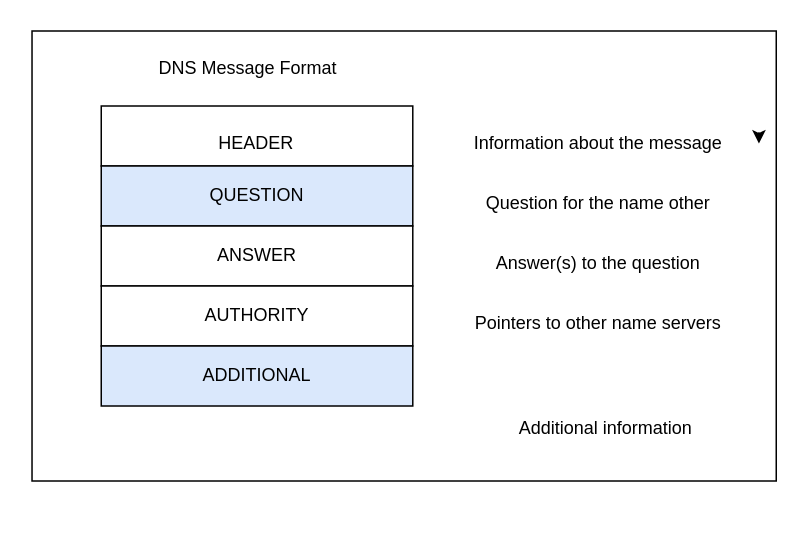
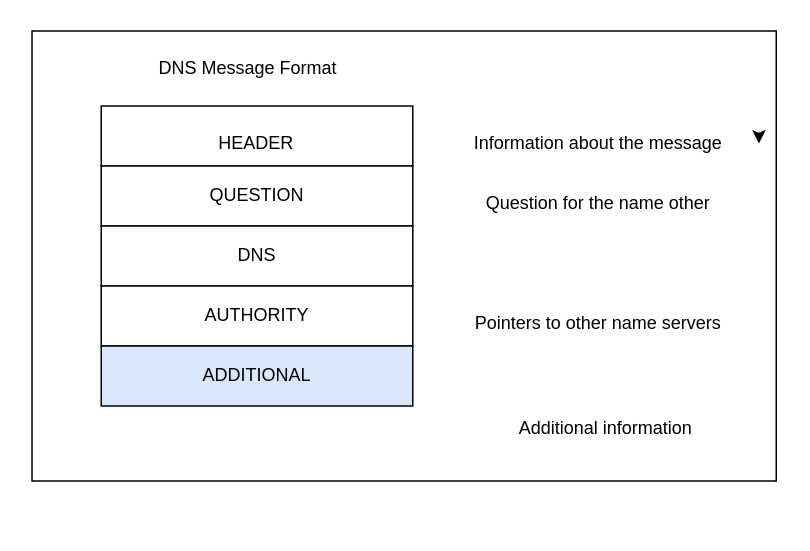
  <mxCell id="0" />
  <mxCell id="1" parent="0" />
  <mxCell id="2" value="" style="group" vertex="1" connectable="0" parent="1"><mxGeometry x="67" y="70" width="450.002" height="275" as="geometry" /></mxCell>
  <mxCell id="3" value="" style="rounded=0;whiteSpace=wrap;html=1;" vertex="1" parent="2"><mxGeometry x="-46.154" y="-50" width="496.154" height="300" as="geometry" /></mxCell>
  <mxCell id="4" value="" style="rounded=0;whiteSpace=wrap;html=1;" vertex="1" parent="2"><mxGeometry width="207.692" height="40" as="geometry" /></mxCell>
- <mxCell id="5" value="QUESTION" style="rounded=0;whiteSpace=wrap;html=1;fillColor=#dae8fc;" vertex="1" parent="2"><mxGeometry y="40" width="207.692" height="40" as="geometry" /></mxCell>
- <mxCell id="6" value="ANSWER" style="rounded=0;whiteSpace=wrap;html=1;" vertex="1" parent="2"><mxGeometry y="80" width="207.692" height="40" as="geometry" /></mxCell>
+ <mxCell id="5" value="QUESTION" style="rounded=0;whiteSpace=wrap;html=1;" vertex="1" parent="2"><mxGeometry y="40" width="207.692" height="40" as="geometry" /></mxCell>
+ <mxCell id="6" value="DNS" style="rounded=0;whiteSpace=wrap;html=1;" vertex="1" parent="2"><mxGeometry y="80" width="207.692" height="40" as="geometry" /></mxCell>
  <mxCell id="7" value="AUTHORITY" style="rounded=0;whiteSpace=wrap;html=1;" vertex="1" parent="2"><mxGeometry y="120" width="207.692" height="40" as="geometry" /></mxCell>
  <mxCell id="8" value="ADDITIONAL" style="rounded=0;whiteSpace=wrap;html=1;fillColor=#dae8fc;" vertex="1" parent="2"><mxGeometry y="160" width="207.692" height="40" as="geometry" /></mxCell>
  <mxCell id="9" value="DNS Message Format" style="text;html=1;align=center;verticalAlign=middle;whiteSpace=wrap;rounded=0;" vertex="1" parent="2"><mxGeometry y="-40" width="196.154" height="30" as="geometry" /></mxCell>
  <mxCell id="10" value="HEADER" style="text;html=1;align=center;verticalAlign=middle;whiteSpace=wrap;rounded=0;" vertex="1" parent="2"><mxGeometry x="69.231" y="10" width="69.231" height="30" as="geometry" /></mxCell>
  <mxCell id="11" value="Information about the message" style="text;html=1;align=center;verticalAlign=middle;whiteSpace=wrap;rounded=0;" vertex="1" parent="2"><mxGeometry x="225.0" y="10" width="213.462" height="30" as="geometry" /></mxCell>
  <mxCell id="12" style="edgeStyle=orthogonalEdgeStyle;rounded=0;orthogonalLoop=1;jettySize=auto;html=1;exitX=1;exitY=0.25;exitDx=0;exitDy=0;entryX=1;entryY=0.5;entryDx=0;entryDy=0;" edge="1" parent="2" source="11" target="11"><mxGeometry relative="1" as="geometry" /></mxCell>
  <mxCell id="13" value="Question for the name other" style="text;html=1;align=center;verticalAlign=middle;whiteSpace=wrap;rounded=0;" vertex="1" parent="2"><mxGeometry x="225.0" y="50" width="213.462" height="30" as="geometry" /></mxCell>
- <mxCell id="14" value="Answer(s) to the question" style="text;html=1;align=center;verticalAlign=middle;whiteSpace=wrap;rounded=0;" vertex="1" parent="2"><mxGeometry x="225.0" y="90" width="213.462" height="30" as="geometry" /></mxCell>
  <mxCell id="15" value="Pointers to other name servers" style="text;html=1;align=center;verticalAlign=middle;whiteSpace=wrap;rounded=0;" vertex="1" parent="2"><mxGeometry x="225" y="130" width="213.462" height="30" as="geometry" /></mxCell>
  <mxCell id="16" value="Additional information" style="text;html=1;align=center;verticalAlign=middle;whiteSpace=wrap;rounded=0;" vertex="1" parent="2"><mxGeometry x="230" y="200" width="213.462" height="30" as="geometry" /></mxCell>
